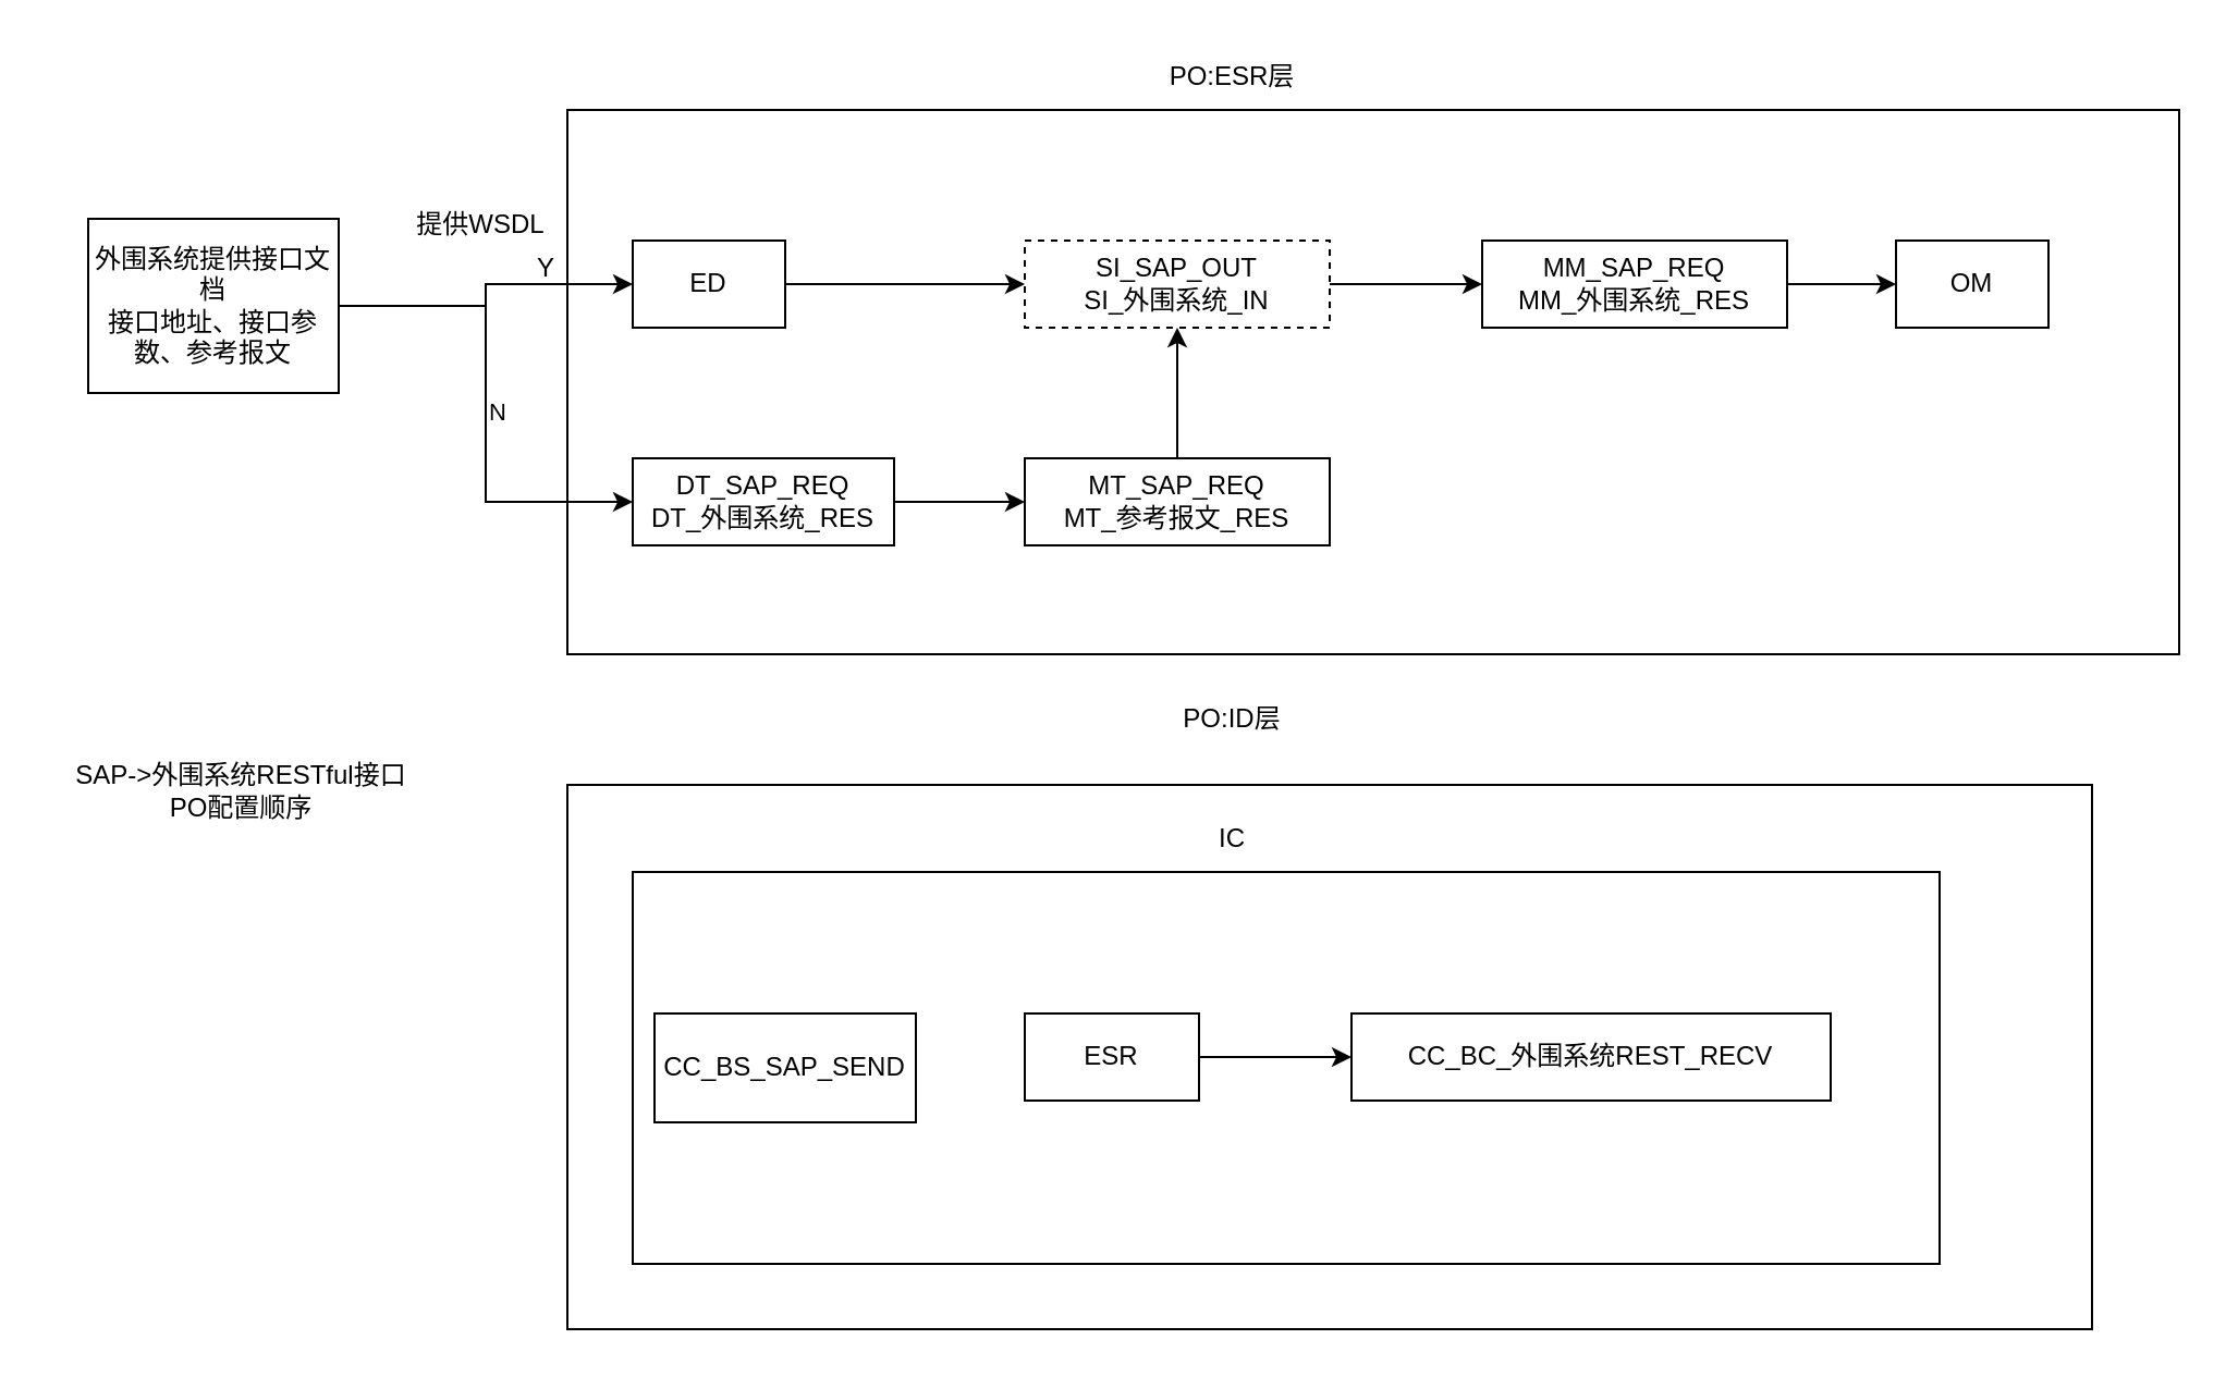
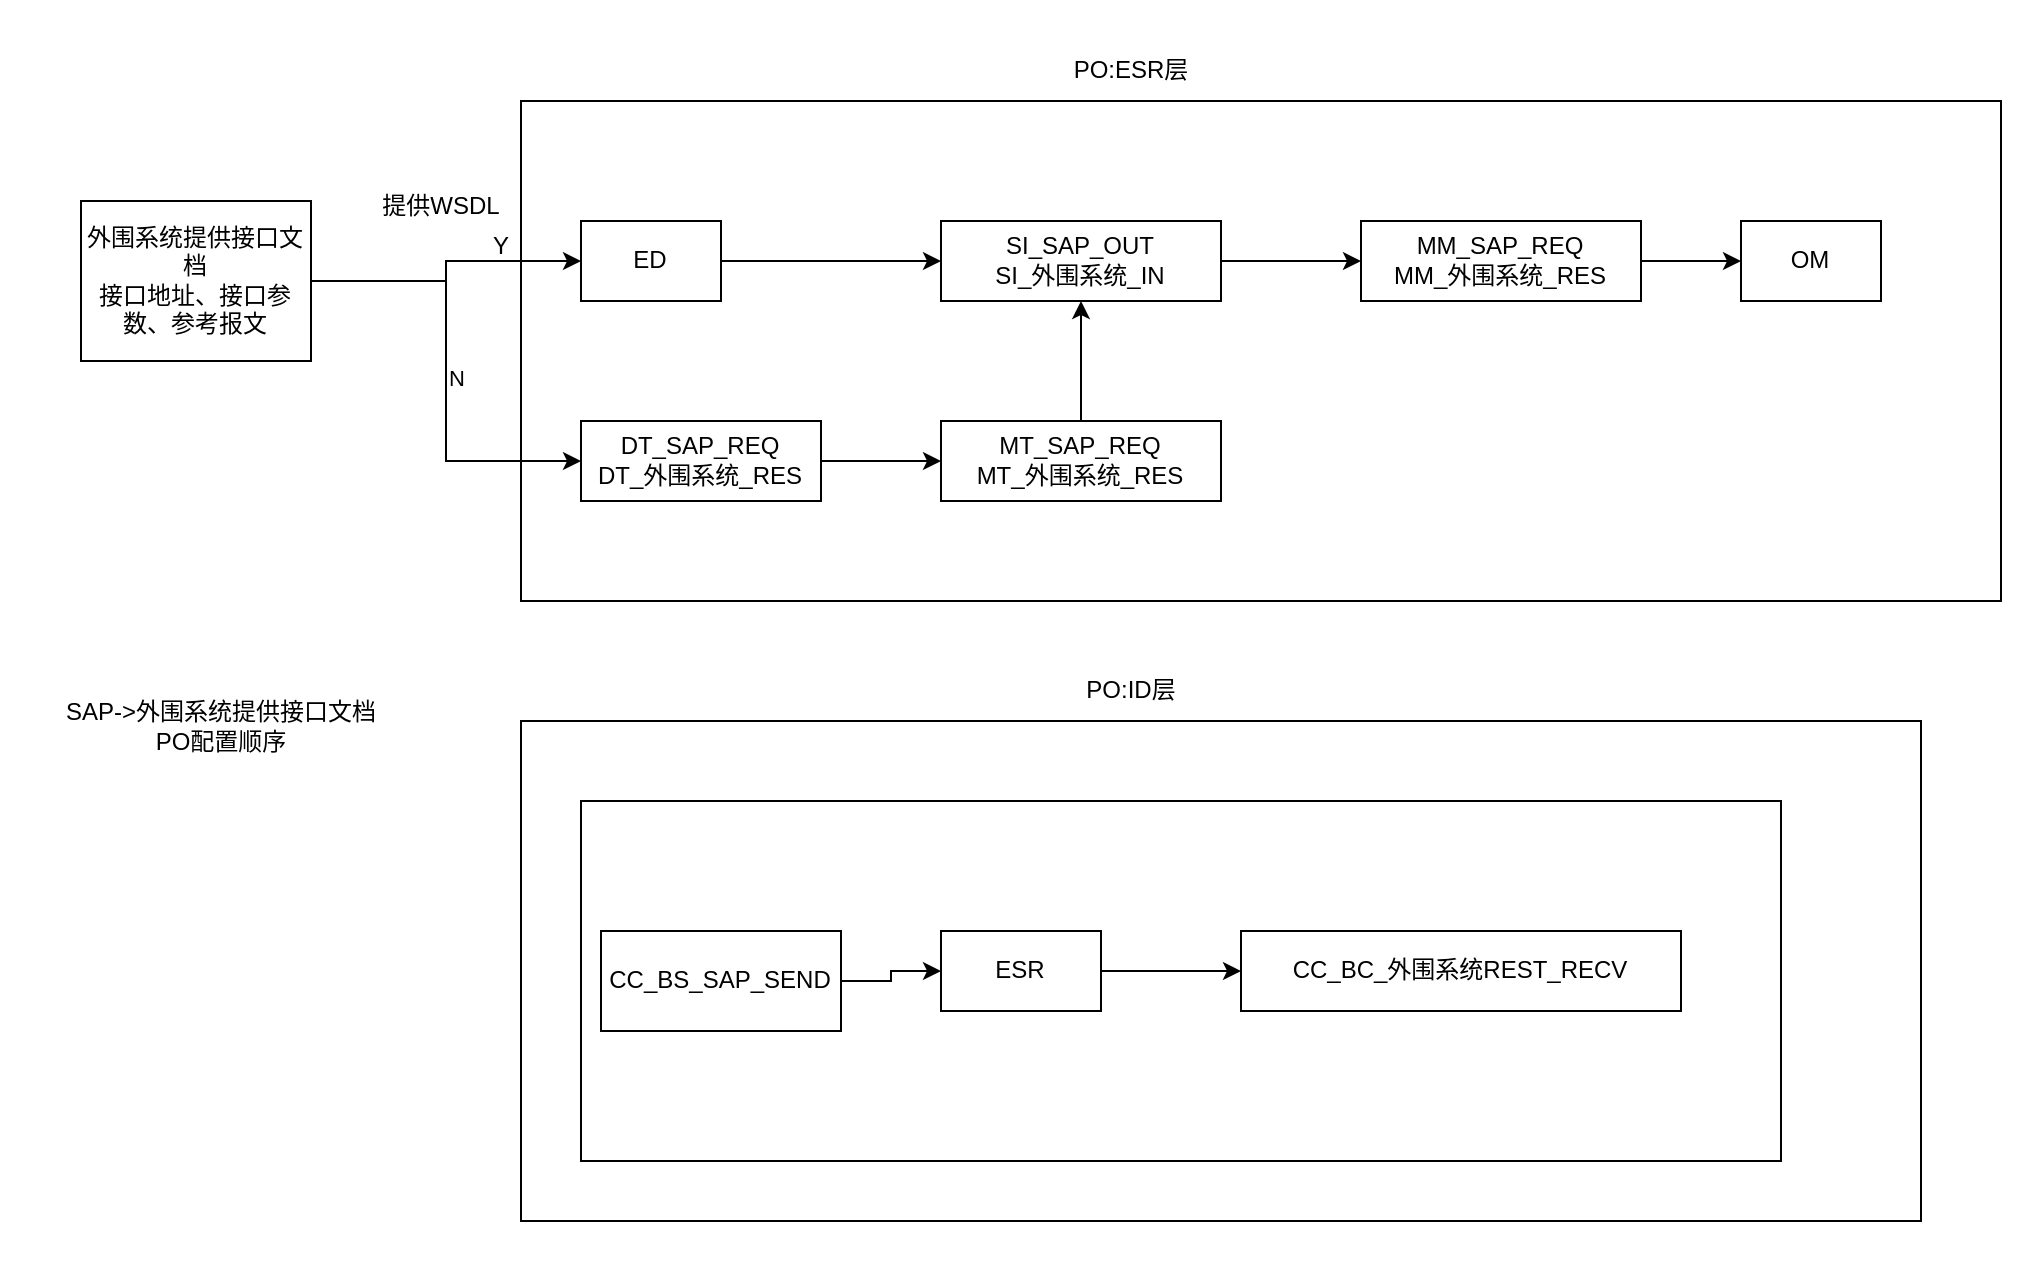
  <mxCell id="0" />
  <mxCell id="1" parent="0" />
  <mxCell id="2" value="" style="rounded=0;whiteSpace=wrap;html=1;" vertex="1" parent="1"><mxGeometry x="260" y="50" width="740" height="250" as="geometry" /></mxCell>
  <mxCell id="3" style="edgeStyle=orthogonalEdgeStyle;rounded=0;orthogonalLoop=1;jettySize=auto;html=1;exitX=1;exitY=0.5;exitDx=0;exitDy=0;entryX=0;entryY=0.5;entryDx=0;entryDy=0;" edge="1" parent="1" source="6" target="8"><mxGeometry relative="1" as="geometry" /></mxCell>
  <mxCell id="4" style="edgeStyle=orthogonalEdgeStyle;rounded=0;orthogonalLoop=1;jettySize=auto;html=1;exitX=1;exitY=0.5;exitDx=0;exitDy=0;entryX=0;entryY=0.5;entryDx=0;entryDy=0;" edge="1" parent="1" source="6" target="14"><mxGeometry relative="1" as="geometry" /></mxCell>
  <mxCell id="5" value="N" style="edgeLabel;html=1;align=center;verticalAlign=middle;resizable=0;points=[];" vertex="1" connectable="0" parent="4"><mxGeometry x="0.033" y="2" relative="1" as="geometry"><mxPoint x="3" as="offset" /></mxGeometry></mxCell>
  <mxCell id="6" value="外围系统提供接口文档&lt;div&gt;接口地址、接口参数、参考报文&lt;/div&gt;" style="rounded=0;whiteSpace=wrap;html=1;" vertex="1" parent="1"><mxGeometry x="40" y="100" width="115" height="80" as="geometry" /></mxCell>
  <mxCell id="7" style="edgeStyle=orthogonalEdgeStyle;rounded=0;orthogonalLoop=1;jettySize=auto;html=1;exitX=1;exitY=0.5;exitDx=0;exitDy=0;" edge="1" parent="1" source="8" target="10"><mxGeometry relative="1" as="geometry" /></mxCell>
  <mxCell id="8" value="ED" style="rounded=0;whiteSpace=wrap;html=1;" vertex="1" parent="1"><mxGeometry x="290" y="110" width="70" height="40" as="geometry" /></mxCell>
  <mxCell id="9" style="edgeStyle=orthogonalEdgeStyle;rounded=0;orthogonalLoop=1;jettySize=auto;html=1;exitX=1;exitY=0.5;exitDx=0;exitDy=0;entryX=0;entryY=0.5;entryDx=0;entryDy=0;" edge="1" parent="1" source="10" target="12"><mxGeometry relative="1" as="geometry" /></mxCell>
- <mxCell id="10" value="SI_SAP_OUT&lt;div&gt;SI_外围系统_IN&lt;/div&gt;" style="rounded=0;whiteSpace=wrap;html=1;dashed=1;" vertex="1" parent="1"><mxGeometry x="470" y="110" width="140" height="40" as="geometry" /></mxCell>
+ <mxCell id="10" value="SI_SAP_OUT&lt;div&gt;SI_外围系统_IN&lt;/div&gt;" style="rounded=0;whiteSpace=wrap;html=1;" vertex="1" parent="1"><mxGeometry x="470" y="110" width="140" height="40" as="geometry" /></mxCell>
  <mxCell id="11" style="edgeStyle=orthogonalEdgeStyle;rounded=0;orthogonalLoop=1;jettySize=auto;html=1;exitX=1;exitY=0.5;exitDx=0;exitDy=0;entryX=0;entryY=0.5;entryDx=0;entryDy=0;" edge="1" parent="1" source="12" target="19"><mxGeometry relative="1" as="geometry" /></mxCell>
  <mxCell id="12" value="MM_SAP_REQ&lt;div&gt;MM_外围系统_RES&lt;/div&gt;" style="rounded=0;whiteSpace=wrap;html=1;" vertex="1" parent="1"><mxGeometry x="680" y="110" width="140" height="40" as="geometry" /></mxCell>
  <mxCell id="13" style="edgeStyle=orthogonalEdgeStyle;rounded=0;orthogonalLoop=1;jettySize=auto;html=1;exitX=1;exitY=0.5;exitDx=0;exitDy=0;entryX=0;entryY=0.5;entryDx=0;entryDy=0;" edge="1" parent="1" source="14" target="16"><mxGeometry relative="1" as="geometry" /></mxCell>
  <mxCell id="14" value="DT_SAP_REQ&lt;div&gt;DT_外围系统_RES&lt;/div&gt;" style="rounded=0;whiteSpace=wrap;html=1;" vertex="1" parent="1"><mxGeometry x="290" y="210" width="120" height="40" as="geometry" /></mxCell>
  <mxCell id="15" style="edgeStyle=orthogonalEdgeStyle;rounded=0;orthogonalLoop=1;jettySize=auto;html=1;exitX=0.5;exitY=0;exitDx=0;exitDy=0;entryX=0.5;entryY=1;entryDx=0;entryDy=0;" edge="1" parent="1" source="16" target="10"><mxGeometry relative="1" as="geometry" /></mxCell>
- <mxCell id="16" value="MT_SAP_REQ&lt;div&gt;MT_参考报文_RES&lt;/div&gt;" style="rounded=0;whiteSpace=wrap;html=1;" vertex="1" parent="1"><mxGeometry x="470" y="210" width="140" height="40" as="geometry" /></mxCell>
+ <mxCell id="16" value="MT_SAP_REQ&lt;div&gt;MT_外围系统_RES&lt;/div&gt;" style="rounded=0;whiteSpace=wrap;html=1;" vertex="1" parent="1"><mxGeometry x="470" y="210" width="140" height="40" as="geometry" /></mxCell>
  <mxCell id="17" value="提供WSDL" style="text;html=1;align=center;verticalAlign=middle;resizable=0;points=[];autosize=1;strokeColor=none;fillColor=none;" vertex="1" parent="1"><mxGeometry x="180" y="88" width="80" height="30" as="geometry" /></mxCell>
  <mxCell id="18" value="Y" style="text;html=1;align=center;verticalAlign=middle;resizable=0;points=[];autosize=1;strokeColor=none;fillColor=none;" vertex="1" parent="1"><mxGeometry x="235" y="108" width="30" height="30" as="geometry" /></mxCell>
  <mxCell id="19" value="OM" style="rounded=0;whiteSpace=wrap;html=1;" vertex="1" parent="1"><mxGeometry x="870" y="110" width="70" height="40" as="geometry" /></mxCell>
  <mxCell id="20" value="PO:ESR层" style="text;html=1;align=center;verticalAlign=middle;resizable=0;points=[];autosize=1;strokeColor=none;fillColor=none;" vertex="1" parent="1"><mxGeometry x="525" y="20" width="80" height="30" as="geometry" /></mxCell>
  <mxCell id="21" value="" style="rounded=0;whiteSpace=wrap;html=1;" vertex="1" parent="1"><mxGeometry x="260" y="360" width="700" height="250" as="geometry" /></mxCell>
- <mxCell id="22" value="PO:ID层" style="text;html=1;align=center;verticalAlign=middle;resizable=0;points=[];autosize=1;strokeColor=none;fillColor=none;" vertex="1" parent="1"><mxGeometry x="530" y="315" width="70" height="30" as="geometry" /></mxCell>
+ <mxCell id="22" value="PO:ID层" style="text;html=1;align=center;verticalAlign=middle;resizable=0;points=[];autosize=1;strokeColor=none;fillColor=none;" vertex="1" parent="1"><mxGeometry x="530" y="330" width="70" height="30" as="geometry" /></mxCell>
  <mxCell id="23" value="" style="rounded=0;whiteSpace=wrap;html=1;" vertex="1" parent="1"><mxGeometry x="290" y="400" width="600" height="180" as="geometry" /></mxCell>
+ <mxCell id="24" style="edgeStyle=orthogonalEdgeStyle;rounded=0;orthogonalLoop=1;jettySize=auto;html=1;exitX=1;exitY=0.5;exitDx=0;exitDy=0;entryX=0;entryY=0.5;entryDx=0;entryDy=0;" edge="1" parent="1" source="25" target="28"><mxGeometry relative="1" as="geometry" /></mxCell>
  <mxCell id="25" value="CC_BS_SAP_SEND" style="rounded=0;whiteSpace=wrap;html=1;" vertex="1" parent="1"><mxGeometry x="300" y="465" width="120" height="50" as="geometry" /></mxCell>
  <mxCell id="26" value="CC_BC_外围系统REST_RECV" style="rounded=0;whiteSpace=wrap;html=1;" vertex="1" parent="1"><mxGeometry x="620" y="465" width="220" height="40" as="geometry" /></mxCell>
  <mxCell id="27" style="edgeStyle=orthogonalEdgeStyle;rounded=0;orthogonalLoop=1;jettySize=auto;html=1;exitX=1;exitY=0.5;exitDx=0;exitDy=0;" edge="1" parent="1" source="28" target="26"><mxGeometry relative="1" as="geometry" /></mxCell>
  <mxCell id="28" value="ESR" style="rounded=0;whiteSpace=wrap;html=1;" vertex="1" parent="1"><mxGeometry x="470" y="465" width="80" height="40" as="geometry" /></mxCell>
- <mxCell id="29" value="IC" style="text;html=1;align=center;verticalAlign=middle;resizable=0;points=[];autosize=1;strokeColor=none;fillColor=none;" vertex="1" parent="1"><mxGeometry x="545" y="370" width="40" height="30" as="geometry" /></mxCell>
- <mxCell id="30" value="SAP-&amp;gt;外围系统RESTful接口&lt;div&gt;PO配置顺序&lt;/div&gt;" style="text;html=1;align=center;verticalAlign=middle;resizable=0;points=[];autosize=1;strokeColor=none;fillColor=none;" vertex="1" parent="1"><mxGeometry x="20" y="343" width="180" height="40" as="geometry" /></mxCell>
+ <mxCell id="30" value="SAP-&amp;gt;外围系统提供接口文档&lt;div&gt;PO配置顺序&lt;/div&gt;" style="text;html=1;align=center;verticalAlign=middle;resizable=0;points=[];autosize=1;strokeColor=none;fillColor=none;" vertex="1" parent="1"><mxGeometry x="20" y="343" width="180" height="40" as="geometry" /></mxCell>
